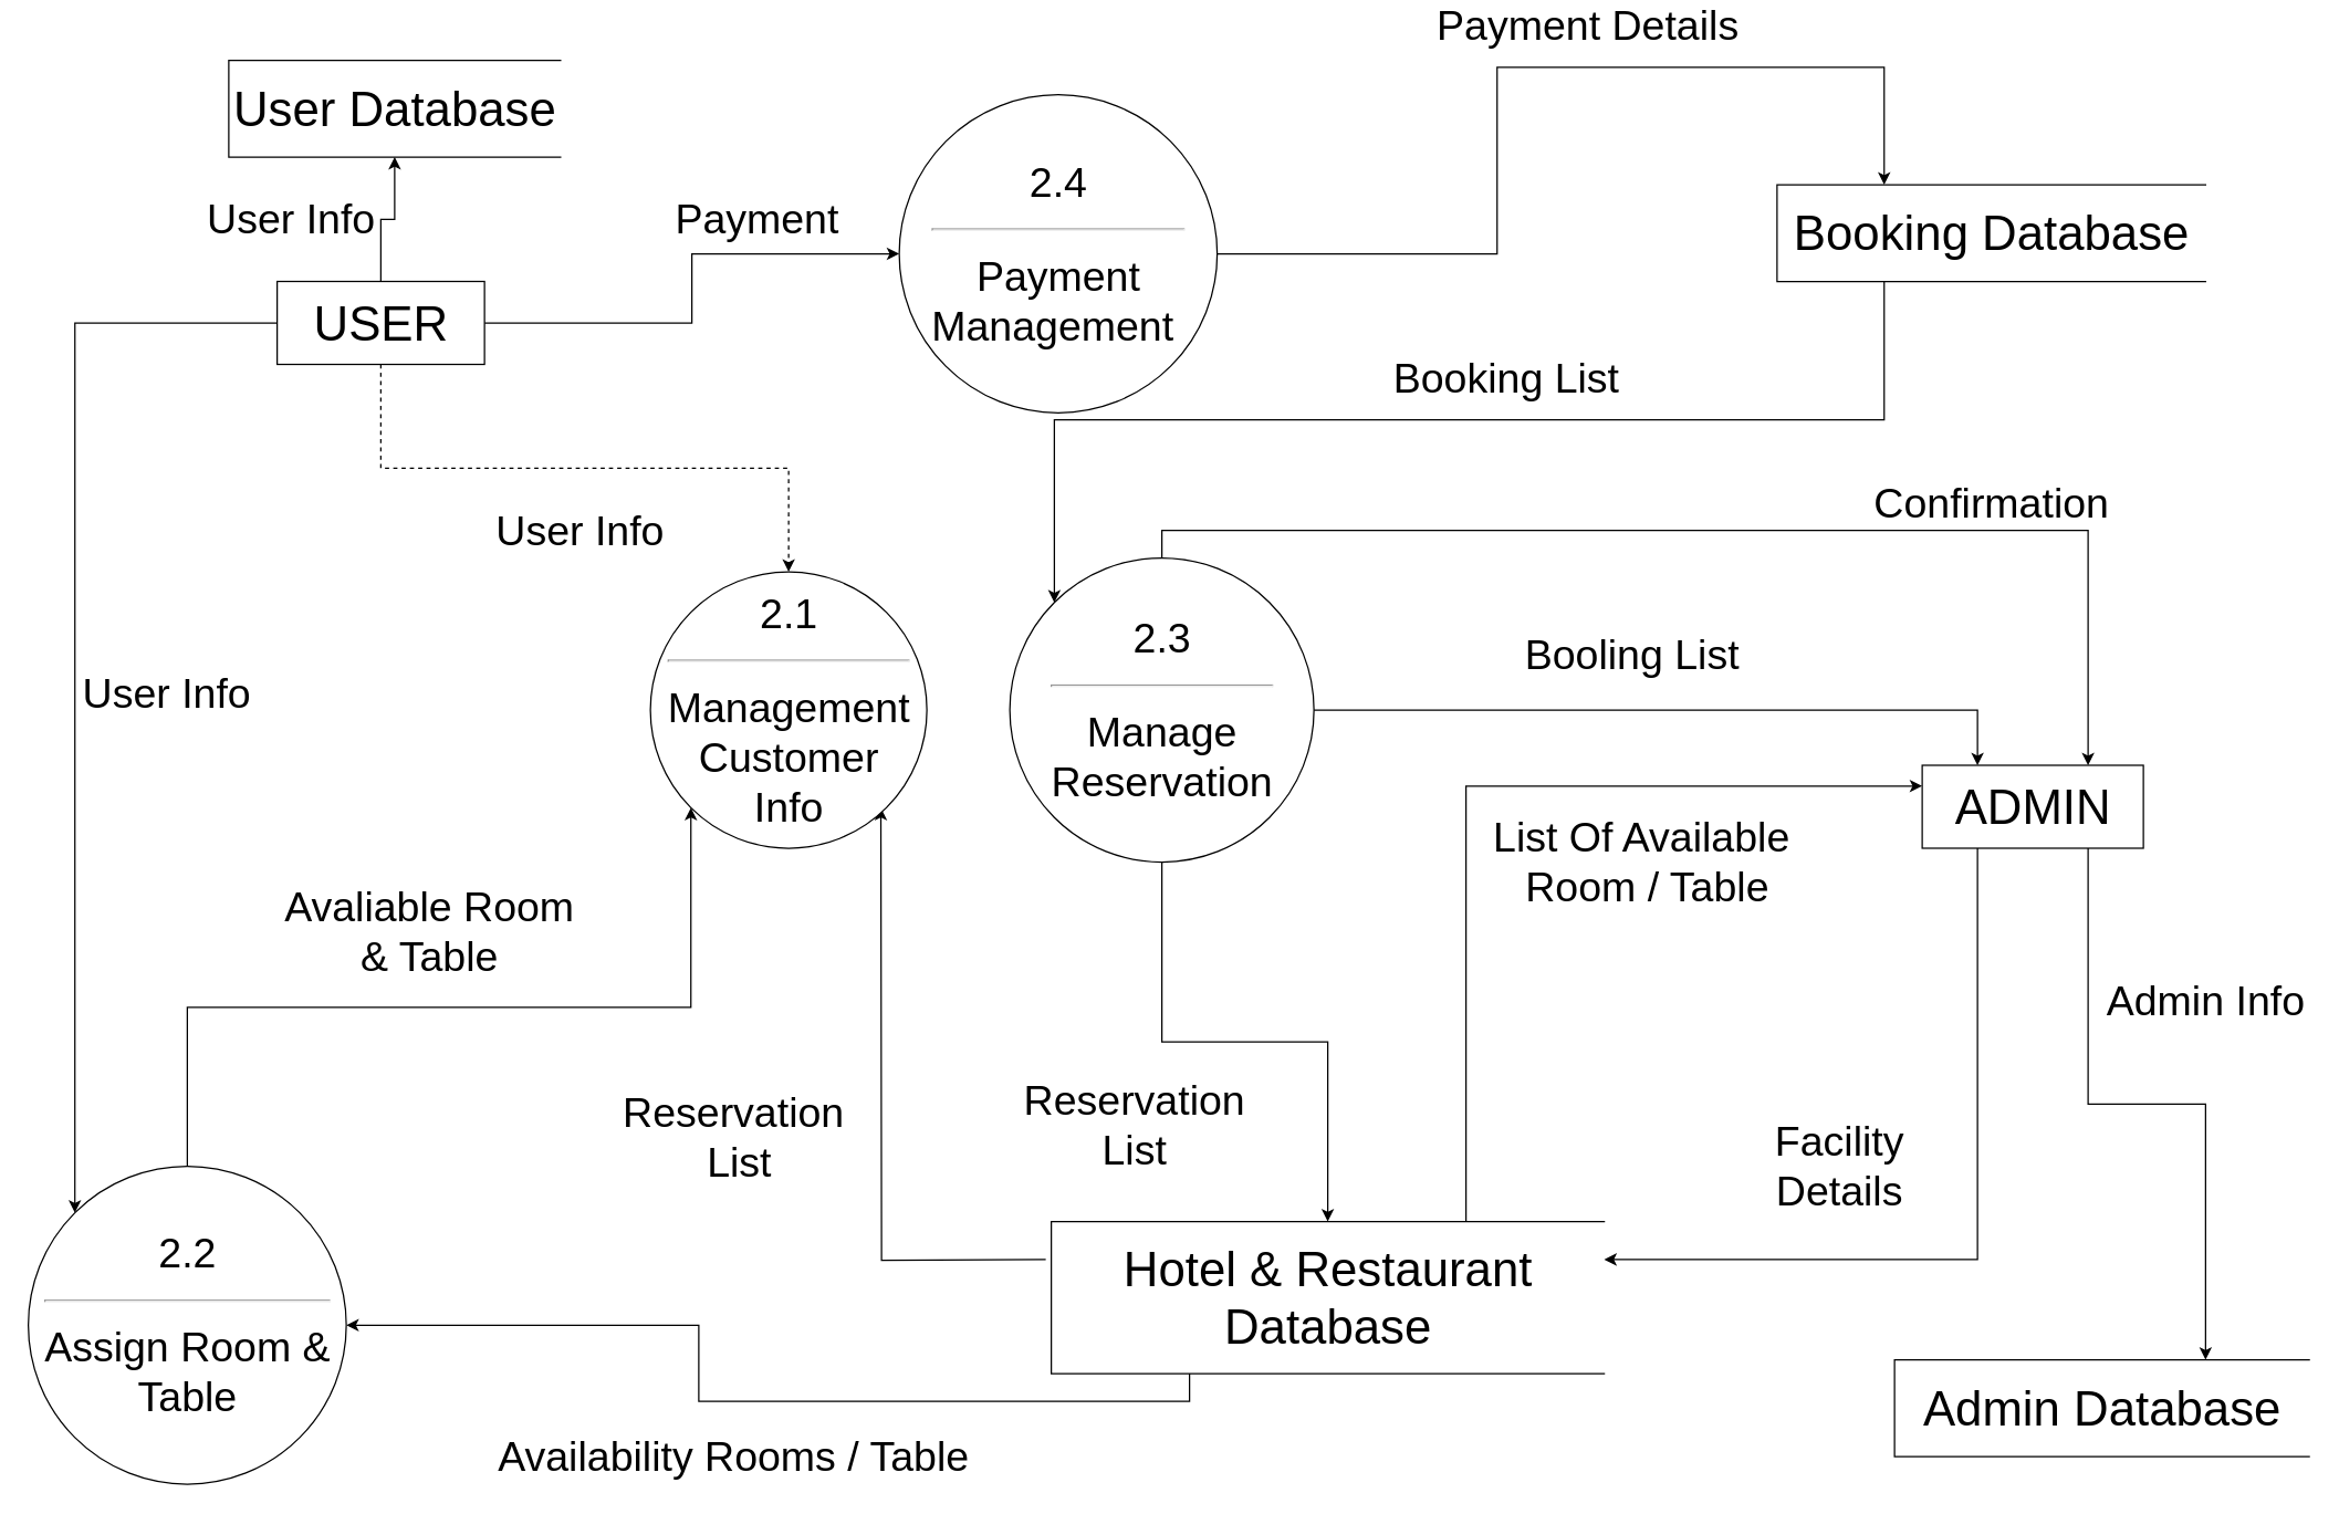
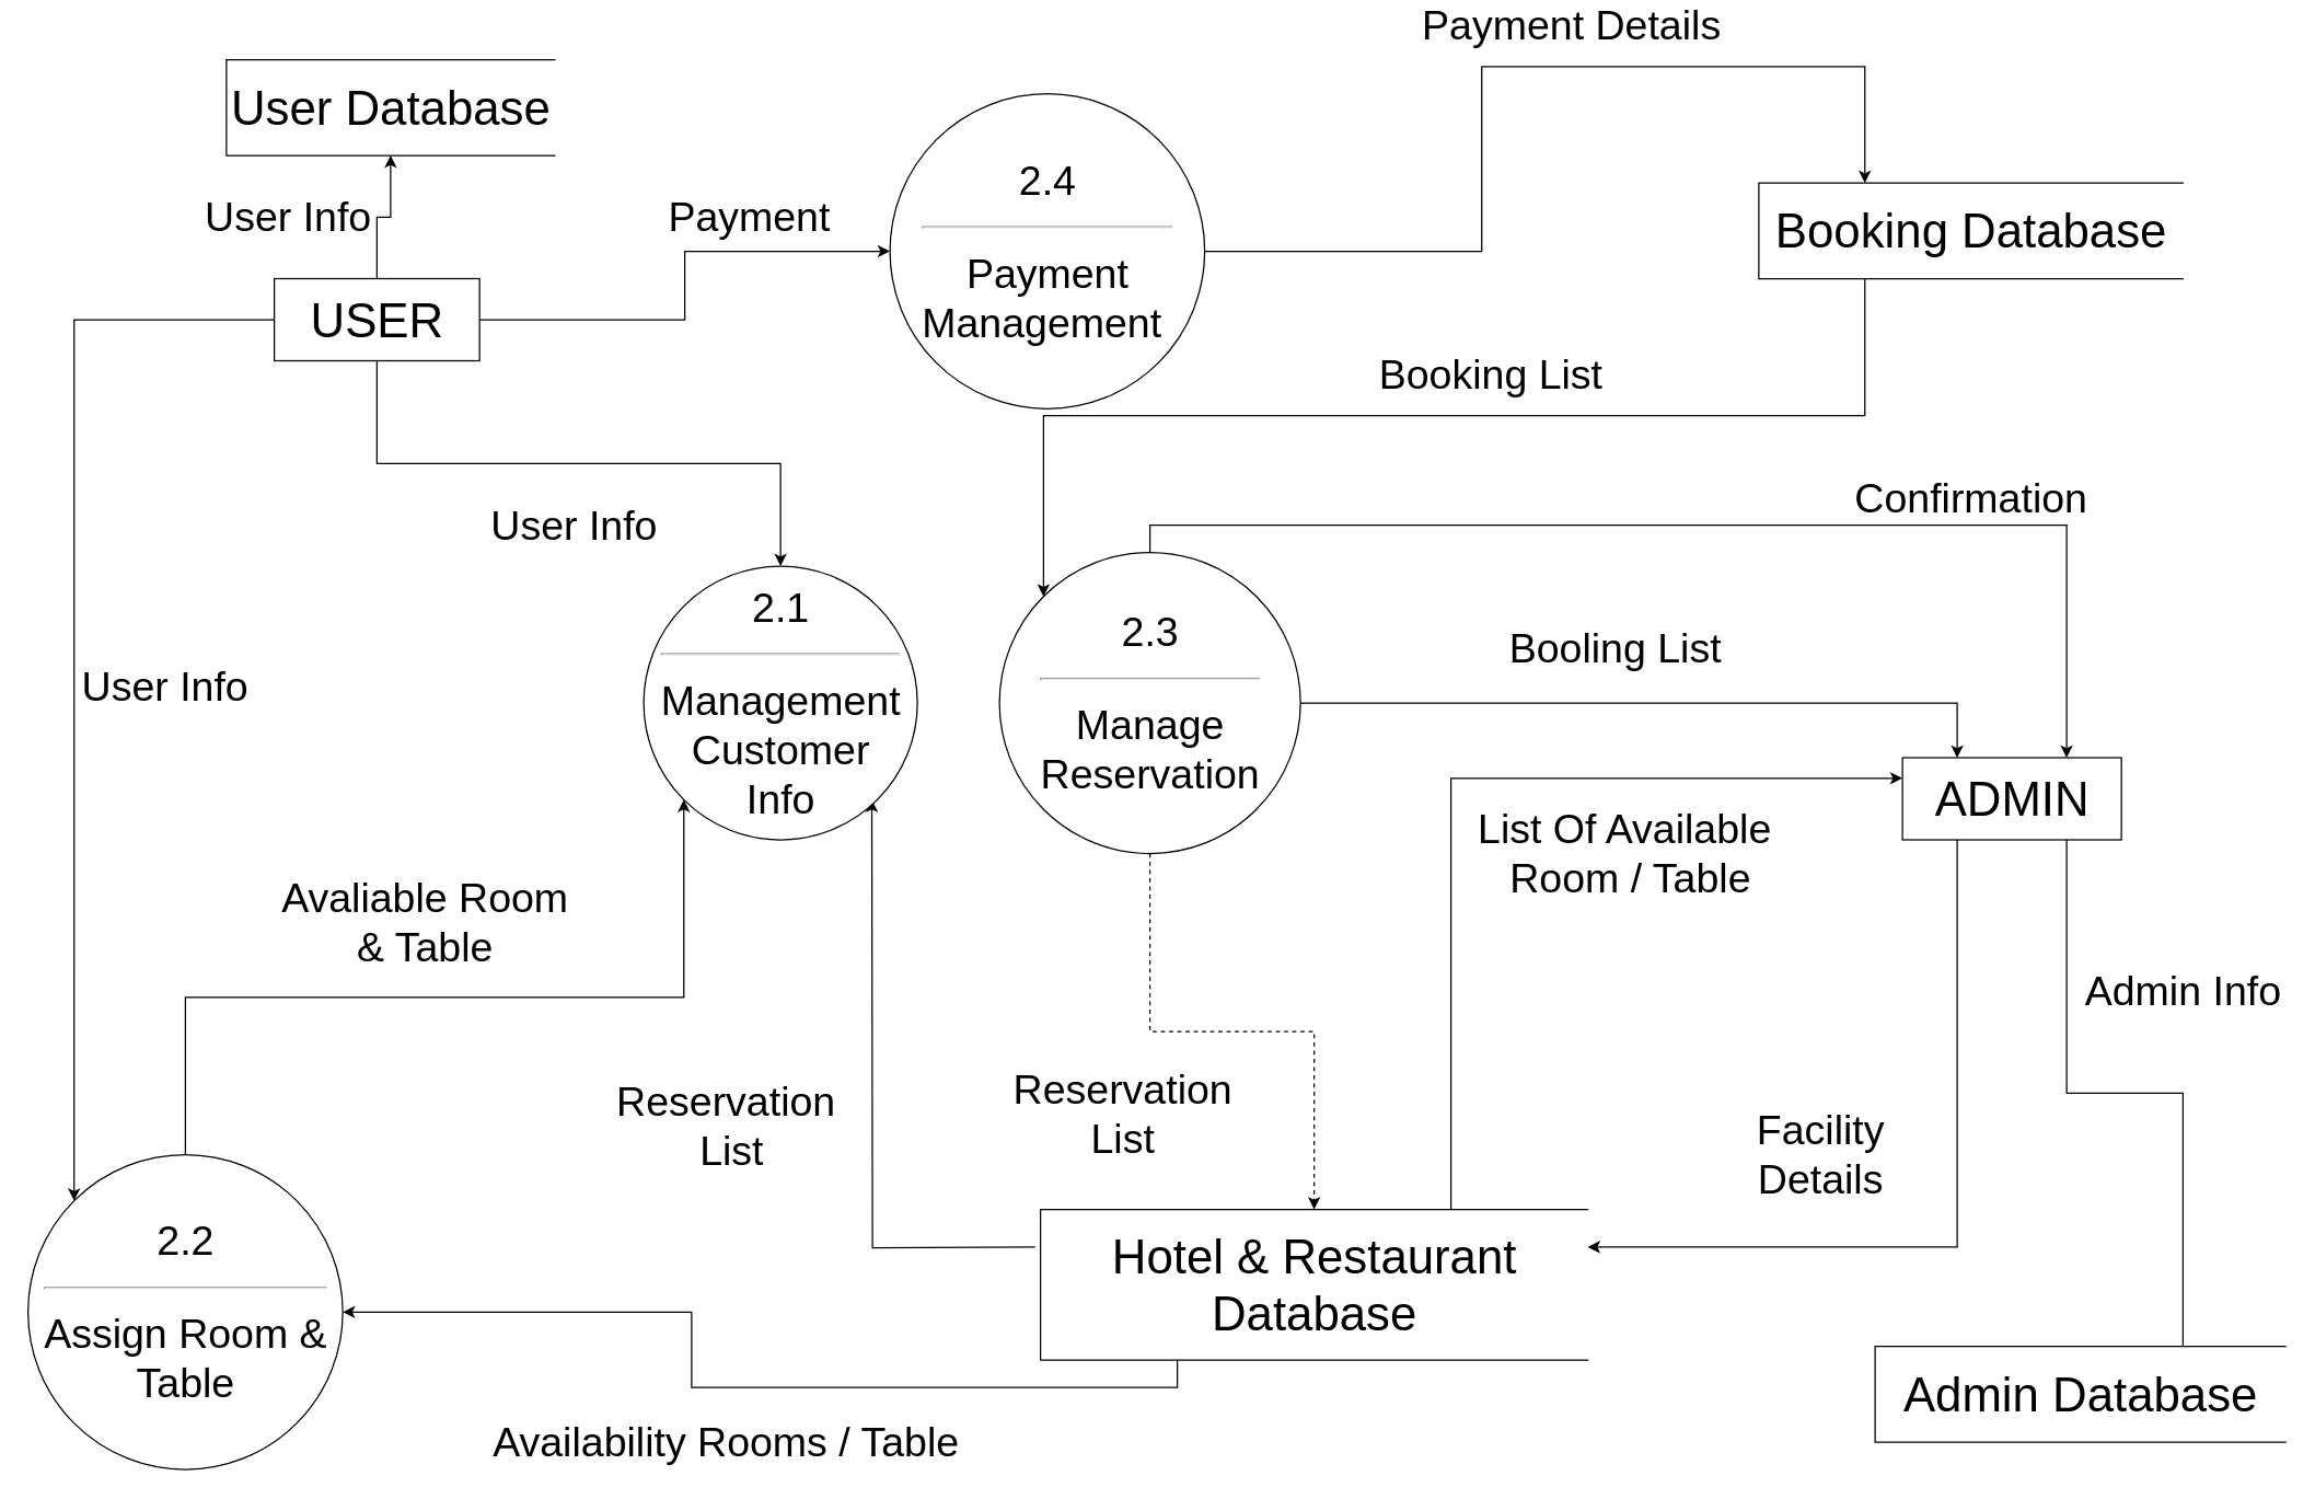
  <mxCell id="0" />
  <mxCell id="1" parent="0" />
  <mxCell id="2" value="User Database" style="html=1;dashed=0;whitespace=wrap;shape=partialRectangle;right=0;fontSize=35;" parent="1" vertex="1"><mxGeometry x="165" y="20" width="240" height="70" as="geometry" /></mxCell>
  <mxCell id="3" value="Booking List" style="edgeStyle=orthogonalEdgeStyle;rounded=0;orthogonalLoop=1;jettySize=auto;html=1;exitX=0.25;exitY=1;exitDx=0;exitDy=0;entryX=0;entryY=0;entryDx=0;entryDy=0;fontSize=30;" parent="1" source="4" target="26" edge="1"><mxGeometry x="-0.105" y="-30" relative="1" as="geometry"><mxPoint x="-1" as="offset" /></mxGeometry></mxCell>
  <mxCell id="4" value="Booking Database" style="html=1;dashed=0;whitespace=wrap;shape=partialRectangle;right=0;fontSize=35;" parent="1" vertex="1"><mxGeometry x="1285" y="110" width="310" height="70" as="geometry" /></mxCell>
  <mxCell id="5" value="Availability Rooms / Table" style="edgeStyle=orthogonalEdgeStyle;rounded=0;orthogonalLoop=1;jettySize=auto;html=1;exitX=0.25;exitY=1;exitDx=0;exitDy=0;entryX=1;entryY=0.5;entryDx=0;entryDy=0;fontSize=30;" parent="1" source="8" target="22" edge="1"><mxGeometry x="0.022" y="40" relative="1" as="geometry"><mxPoint as="offset" /></mxGeometry></mxCell>
  <mxCell id="6" value="Reservation&lt;br&gt;&amp;nbsp;List" style="edgeStyle=orthogonalEdgeStyle;rounded=0;orthogonalLoop=1;jettySize=auto;html=1;exitX=0;exitY=0.25;exitDx=0;exitDy=0;entryX=1;entryY=1;entryDx=0;entryDy=0;fontSize=30;" parent="1" edge="1"><mxGeometry x="-0.073" y="107" relative="1" as="geometry"><mxPoint x="756" y="887.5" as="sourcePoint" /><mxPoint x="636.711" y="560.711" as="targetPoint" /><mxPoint y="-1" as="offset" /></mxGeometry></mxCell>
  <mxCell id="7" value="List Of Available&amp;nbsp;&lt;br style=&quot;font-size: 30px;&quot;&gt;Room / Table" style="edgeStyle=orthogonalEdgeStyle;rounded=0;orthogonalLoop=1;jettySize=auto;html=1;exitX=0.75;exitY=0;exitDx=0;exitDy=0;entryX=0;entryY=0.25;entryDx=0;entryDy=0;fontSize=30;" parent="1" source="8" target="17" edge="1"><mxGeometry x="0.38" y="-55" relative="1" as="geometry"><Array as="points"><mxPoint x="1060" y="545" /></Array><mxPoint x="1" as="offset" /></mxGeometry></mxCell>
  <mxCell id="8" value="Hotel &amp;amp; Restaurant&lt;br style=&quot;font-size: 35px;&quot;&gt;Database" style="html=1;dashed=0;whitespace=wrap;shape=partialRectangle;right=0;fontSize=35;" parent="1" vertex="1"><mxGeometry x="760" y="860" width="400" height="110" as="geometry" /></mxCell>
  <mxCell id="9" value="Admin Database" style="html=1;dashed=0;whitespace=wrap;shape=partialRectangle;right=0;fontSize=35;" parent="1" vertex="1"><mxGeometry x="1370" y="960" width="300" height="70" as="geometry" /></mxCell>
- <mxCell id="10" value="User Info" style="edgeStyle=orthogonalEdgeStyle;rounded=0;orthogonalLoop=1;jettySize=auto;html=1;exitX=0.5;exitY=1;exitDx=0;exitDy=0;entryX=0.5;entryY=0;entryDx=0;entryDy=0;fontSize=30;dashed=1;" parent="1" source="14" target="18" edge="1"><mxGeometry x="-0.014" y="-45" relative="1" as="geometry"><mxPoint as="offset" /></mxGeometry></mxCell>
+ <mxCell id="10" value="User Info" style="edgeStyle=orthogonalEdgeStyle;rounded=0;orthogonalLoop=1;jettySize=auto;html=1;exitX=0.5;exitY=1;exitDx=0;exitDy=0;entryX=0.5;entryY=0;entryDx=0;entryDy=0;fontSize=30;" parent="1" source="14" target="18" edge="1"><mxGeometry x="-0.014" y="-45" relative="1" as="geometry"><mxPoint as="offset" /></mxGeometry></mxCell>
  <mxCell id="11" value="User Info" style="edgeStyle=orthogonalEdgeStyle;rounded=0;orthogonalLoop=1;jettySize=auto;html=1;exitX=0;exitY=0.5;exitDx=0;exitDy=0;entryX=0;entryY=0;entryDx=0;entryDy=0;fontSize=30;" parent="1" source="14" target="22" edge="1"><mxGeometry x="0.048" y="66" relative="1" as="geometry"><mxPoint as="offset" /></mxGeometry></mxCell>
  <mxCell id="12" value="User Info" style="edgeStyle=orthogonalEdgeStyle;rounded=0;orthogonalLoop=1;jettySize=auto;html=1;exitX=0.5;exitY=0;exitDx=0;exitDy=0;entryX=0.5;entryY=1;entryDx=0;entryDy=0;fontSize=30;" parent="1" source="14" target="2" edge="1"><mxGeometry x="0.091" y="75" relative="1" as="geometry"><mxPoint as="offset" /></mxGeometry></mxCell>
  <mxCell id="13" value="Payment" style="edgeStyle=orthogonalEdgeStyle;rounded=0;orthogonalLoop=1;jettySize=auto;html=1;exitX=1;exitY=0.5;exitDx=0;exitDy=0;entryX=0;entryY=0.5;entryDx=0;entryDy=0;fontSize=30;" parent="1" source="14" target="20" edge="1"><mxGeometry x="0.407" y="25" relative="1" as="geometry"><mxPoint x="1" as="offset" /></mxGeometry></mxCell>
  <mxCell id="14" value="USER" style="html=1;dashed=0;whitespace=wrap;fontSize=35;" parent="1" vertex="1"><mxGeometry x="200" y="180" width="150" height="60" as="geometry" /></mxCell>
- <mxCell id="15" value="Admin Info" style="edgeStyle=orthogonalEdgeStyle;rounded=0;orthogonalLoop=1;jettySize=auto;html=1;exitX=0.75;exitY=1;exitDx=0;exitDy=0;entryX=0.75;entryY=0;entryDx=0;entryDy=0;fontSize=30;" parent="1" source="17" target="9" edge="1"><mxGeometry x="0.187" y="-75" relative="1" as="geometry"><mxPoint x="75" y="-75" as="offset" /></mxGeometry></mxCell>
+ <mxCell id="15" value="Admin Info" style="edgeStyle=orthogonalEdgeStyle;rounded=0;orthogonalLoop=1;jettySize=auto;html=1;exitX=0.75;exitY=1;exitDx=0;exitDy=0;entryX=0.75;entryY=0;entryDx=0;entryDy=0;fontSize=30;endArrow=none;" parent="1" source="17" target="9" edge="1"><mxGeometry x="0.187" y="-75" relative="1" as="geometry"><mxPoint x="75" y="-75" as="offset" /></mxGeometry></mxCell>
  <mxCell id="16" value="Facility&lt;br style=&quot;font-size: 30px;&quot;&gt;Details" style="edgeStyle=orthogonalEdgeStyle;rounded=0;orthogonalLoop=1;jettySize=auto;html=1;exitX=0.25;exitY=1;exitDx=0;exitDy=0;entryX=1;entryY=0.25;entryDx=0;entryDy=0;fontSize=30;" parent="1" source="17" target="8" edge="1"><mxGeometry x="0.401" y="-68" relative="1" as="geometry"><mxPoint as="offset" /></mxGeometry></mxCell>
  <mxCell id="17" value="ADMIN" style="html=1;dashed=0;whitespace=wrap;fontSize=35;" parent="1" vertex="1"><mxGeometry x="1390" y="530" width="160" height="60" as="geometry" /></mxCell>
  <mxCell id="18" value="2.1&lt;hr style=&quot;font-size: 30px;&quot;&gt;Management&lt;br style=&quot;font-size: 30px;&quot;&gt;Customer&lt;br style=&quot;font-size: 30px;&quot;&gt;Info" style="shape=ellipse;html=1;dashed=0;whitespace=wrap;aspect=fixed;perimeter=ellipsePerimeter;fontSize=30;" parent="1" vertex="1"><mxGeometry x="470" y="390" width="200" height="200" as="geometry" /></mxCell>
  <mxCell id="19" value="Payment Details" style="edgeStyle=orthogonalEdgeStyle;rounded=0;orthogonalLoop=1;jettySize=auto;html=1;exitX=1;exitY=0.5;exitDx=0;exitDy=0;entryX=0.25;entryY=0;entryDx=0;entryDy=0;fontSize=30;" parent="1" source="20" target="4" edge="1"><mxGeometry x="0.15" y="30" relative="1" as="geometry"><mxPoint x="-1" as="offset" /></mxGeometry></mxCell>
  <mxCell id="20" value="2.4&lt;hr style=&quot;font-size: 30px;&quot;&gt;Payment&lt;br style=&quot;font-size: 30px;&quot;&gt;Management&amp;nbsp;" style="shape=ellipse;html=1;dashed=0;whitespace=wrap;aspect=fixed;perimeter=ellipsePerimeter;fontSize=30;" parent="1" vertex="1"><mxGeometry x="650" y="45" width="230" height="230" as="geometry" /></mxCell>
  <mxCell id="21" value="Avaliable Room&lt;br style=&quot;font-size: 30px;&quot;&gt;&amp;amp; Table" style="edgeStyle=orthogonalEdgeStyle;rounded=0;orthogonalLoop=1;jettySize=auto;html=1;exitX=0.5;exitY=0;exitDx=0;exitDy=0;entryX=0;entryY=1;entryDx=0;entryDy=0;fontSize=30;" parent="1" source="22" target="18" edge="1"><mxGeometry x="-0.07" y="55" relative="1" as="geometry"><mxPoint as="offset" /></mxGeometry></mxCell>
  <mxCell id="22" value="2.2&lt;hr style=&quot;font-size: 30px;&quot;&gt;Assign Room &amp;amp;&lt;br style=&quot;font-size: 30px;&quot;&gt;Table" style="shape=ellipse;html=1;dashed=0;whitespace=wrap;aspect=fixed;perimeter=ellipsePerimeter;fontSize=30;" parent="1" vertex="1"><mxGeometry x="20" y="820" width="230" height="230" as="geometry" /></mxCell>
  <mxCell id="23" value="Confirmation" style="edgeStyle=orthogonalEdgeStyle;rounded=0;orthogonalLoop=1;jettySize=auto;html=1;exitX=0.5;exitY=0;exitDx=0;exitDy=0;entryX=0.75;entryY=0;entryDx=0;entryDy=0;fontSize=30;" parent="1" source="26" target="17" edge="1"><mxGeometry x="0.442" y="20" relative="1" as="geometry"><mxPoint as="offset" /></mxGeometry></mxCell>
  <mxCell id="24" value="Booling List" style="edgeStyle=orthogonalEdgeStyle;rounded=0;orthogonalLoop=1;jettySize=auto;html=1;exitX=1;exitY=0.5;exitDx=0;exitDy=0;entryX=0.25;entryY=0;entryDx=0;entryDy=0;fontSize=30;" parent="1" source="26" target="17" edge="1"><mxGeometry x="-0.115" y="40" relative="1" as="geometry"><mxPoint as="offset" /></mxGeometry></mxCell>
- <mxCell id="25" value="Reservation&lt;br style=&quot;font-size: 30px;&quot;&gt;List" style="edgeStyle=orthogonalEdgeStyle;rounded=0;orthogonalLoop=1;jettySize=auto;html=1;exitX=0.5;exitY=1;exitDx=0;exitDy=0;fontSize=30;" parent="1" source="26" target="8" edge="1"><mxGeometry x="-0.316" y="-63" relative="1" as="geometry"><mxPoint x="-20" y="-3" as="offset" /></mxGeometry></mxCell>
+ <mxCell id="25" value="Reservation&lt;br style=&quot;font-size: 30px;&quot;&gt;List" style="edgeStyle=orthogonalEdgeStyle;rounded=0;orthogonalLoop=1;jettySize=auto;html=1;exitX=0.5;exitY=1;exitDx=0;exitDy=0;fontSize=30;dashed=1;" parent="1" source="26" target="8" edge="1"><mxGeometry x="-0.316" y="-63" relative="1" as="geometry"><mxPoint x="-20" y="-3" as="offset" /></mxGeometry></mxCell>
  <mxCell id="26" value="2.3&lt;hr style=&quot;font-size: 30px;&quot;&gt;Manage&lt;br style=&quot;font-size: 30px;&quot;&gt;Reservation" style="shape=ellipse;html=1;dashed=0;whitespace=wrap;aspect=fixed;perimeter=ellipsePerimeter;fontSize=30;" parent="1" vertex="1"><mxGeometry x="730" y="380" width="220" height="220" as="geometry" /></mxCell>
